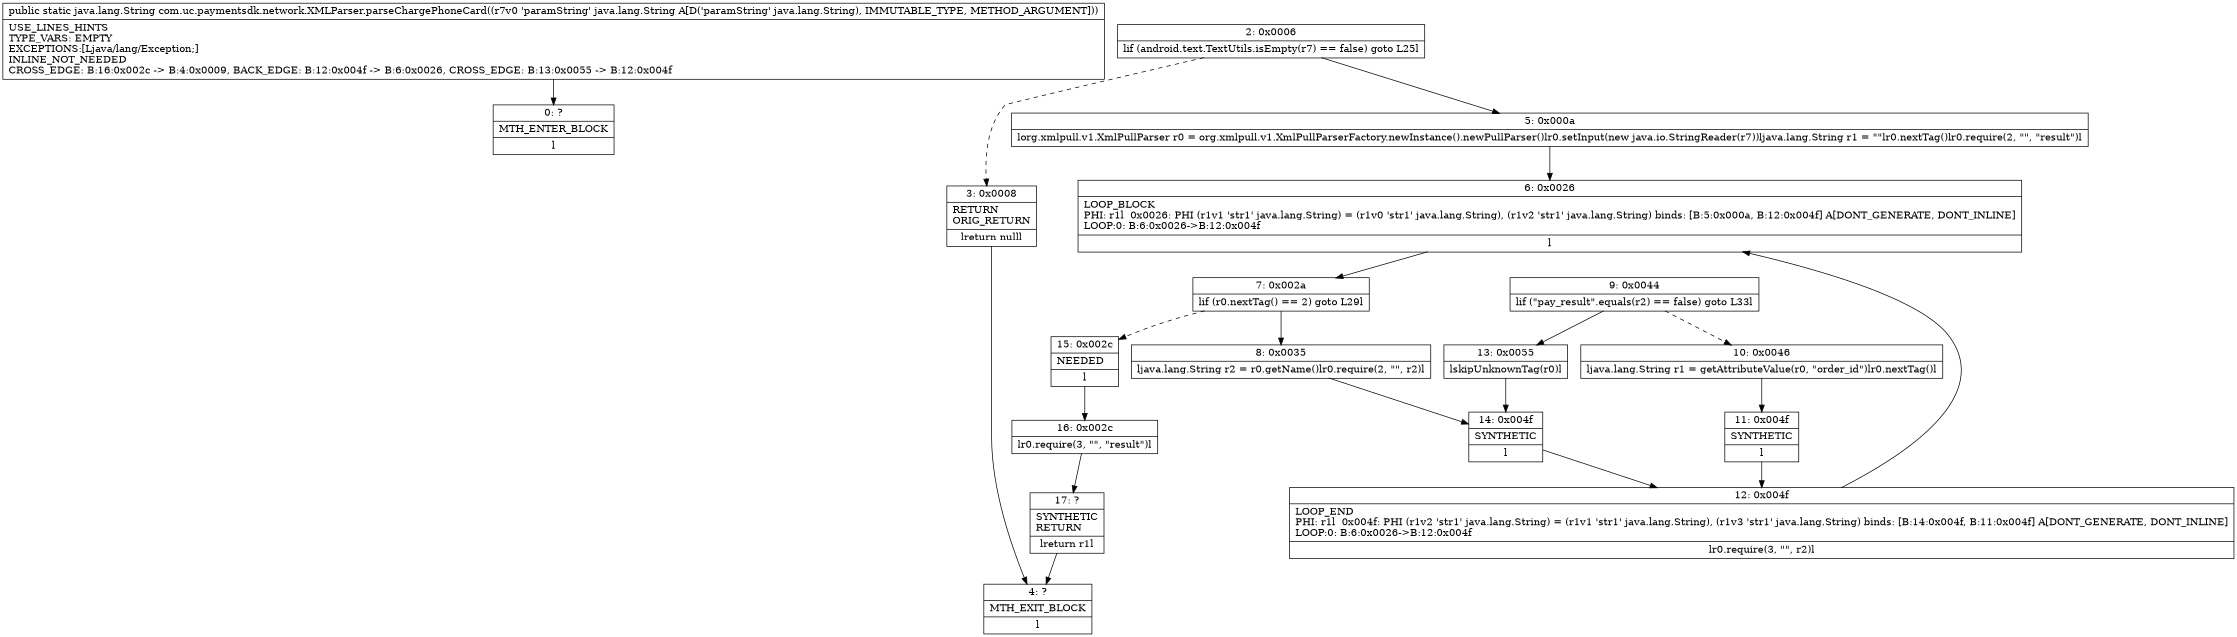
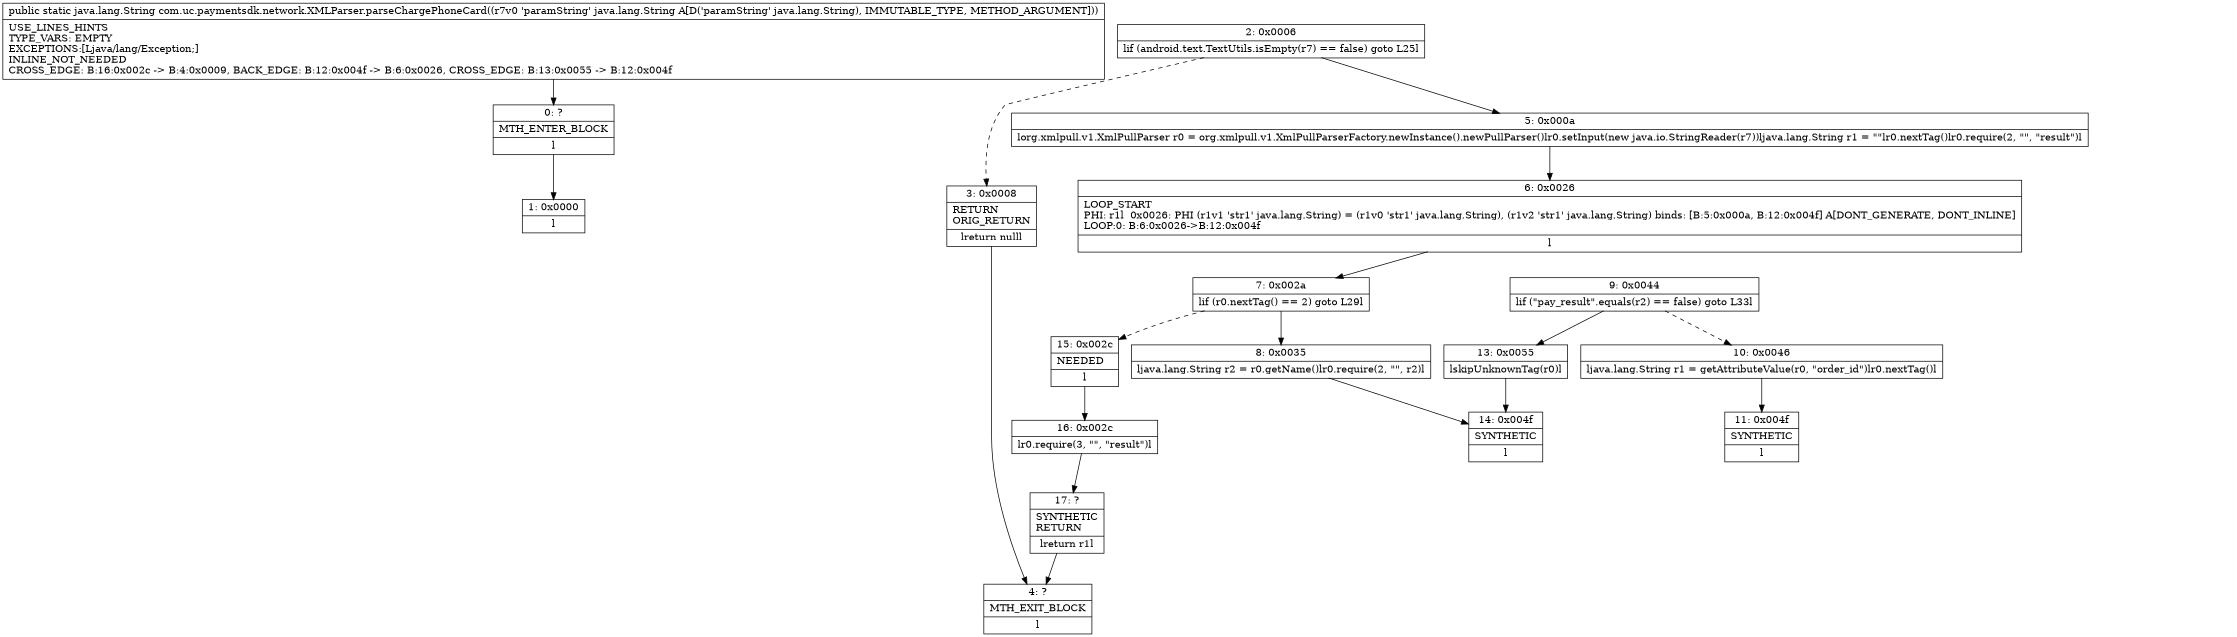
  digraph {
    node [shape=record]
    n1 [label="{0\:\ ?|MTH_ENTER_BLOCK\l|l}"]
+   n2 [label="{1\:\ 0x0000|l}"]
    n3 [label="{2\:\ 0x0006|lif (android.text.TextUtils.isEmpty(r7) == false) goto L25l}"]
    n4 [label="{3\:\ 0x0008|RETURN\lORIG_RETURN\l|lreturn nulll}"]
    n5 [label="{5\:\ 0x000a|lorg.xmlpull.v1.XmlPullParser r0 = org.xmlpull.v1.XmlPullParserFactory.newInstance().newPullParser()lr0.setInput(new java.io.StringReader(r7))ljava.lang.String r1 = \"\"lr0.nextTag()lr0.require(2, \"\", \"result\")l}"]
    n6 [label="{4\:\ ?|MTH_EXIT_BLOCK\l|l}"]
-   n7 [label="{6\:\ 0x0026|LOOP_BLOCK\lPHI: r1l  0x0026: PHI (r1v1 'str1' java.lang.String) = (r1v0 'str1' java.lang.String), (r1v2 'str1' java.lang.String) binds: [B:5:0x000a, B:12:0x004f] A[DONT_GENERATE, DONT_INLINE]\lLOOP:0: B:6:0x0026\-\>B:12:0x004f\l|l}"]
+   n7 [label="{6\:\ 0x0026|LOOP_START\lPHI: r1l  0x0026: PHI (r1v1 'str1' java.lang.String) = (r1v0 'str1' java.lang.String), (r1v2 'str1' java.lang.String) binds: [B:5:0x000a, B:12:0x004f] A[DONT_GENERATE, DONT_INLINE]\lLOOP:0: B:6:0x0026\-\>B:12:0x004f\l|l}"]
    n8 [label="{7\:\ 0x002a|lif (r0.nextTag() == 2) goto L29l}"]
    n9 [label="{8\:\ 0x0035|ljava.lang.String r2 = r0.getName()lr0.require(2, \"\", r2)l}"]
    n10 [label="{15\:\ 0x002c|NEEDED\l|l}"]
    n11 [label="{14\:\ 0x004f|SYNTHETIC\l|l}"]
    n12 [label="{16\:\ 0x002c|lr0.require(3, \"\", \"result\")l}"]
    n13 [label="{9\:\ 0x0044|lif (\"pay_result\".equals(r2) == false) goto L33l}"]
    n14 [label="{10\:\ 0x0046|ljava.lang.String r1 = getAttributeValue(r0, \"order_id\")lr0.nextTag()l}"]
    n15 [label="{13\:\ 0x0055|lskipUnknownTag(r0)l}"]
    n16 [label="{11\:\ 0x004f|SYNTHETIC\l|l}"]
-   n17 [label="{12\:\ 0x004f|LOOP_END\lPHI: r1l  0x004f: PHI (r1v2 'str1' java.lang.String) = (r1v1 'str1' java.lang.String), (r1v3 'str1' java.lang.String) binds: [B:14:0x004f, B:11:0x004f] A[DONT_GENERATE, DONT_INLINE]\lLOOP:0: B:6:0x0026\-\>B:12:0x004f\l|lr0.require(3, \"\", r2)l}"]
    n18 [label="{17\:\ ?|SYNTHETIC\lRETURN\l|lreturn r1l}"]
    n19 [label="{public static java.lang.String com.uc.paymentsdk.network.XMLParser.parseChargePhoneCard((r7v0 'paramString' java.lang.String A[D('paramString' java.lang.String), IMMUTABLE_TYPE, METHOD_ARGUMENT]))  | USE_LINES_HINTS\lTYPE_VARS: EMPTY\lEXCEPTIONS:[Ljava\/lang\/Exception;]\lINLINE_NOT_NEEDED\lCROSS_EDGE: B:16:0x002c \-\> B:4:0x0009, BACK_EDGE: B:12:0x004f \-\> B:6:0x0026, CROSS_EDGE: B:13:0x0055 \-\> B:12:0x004f\l}"]
+   n1 -> n2
    n3 -> n4 [style=dashed]
    n3 -> n5
    n4 -> n6
    n5 -> n7
    n7 -> n8
    n8 -> n9
    n8 -> n10 [style=dashed]
    n9 -> n11
    n10 -> n12
-   n11 -> n17
    n12 -> n18
    n13 -> n14 [style=dashed]
    n13 -> n15
    n14 -> n16
    n15 -> n11
-   n16 -> n17
-   n17 -> n7
    n18 -> n6
    n19 -> n1
  }
